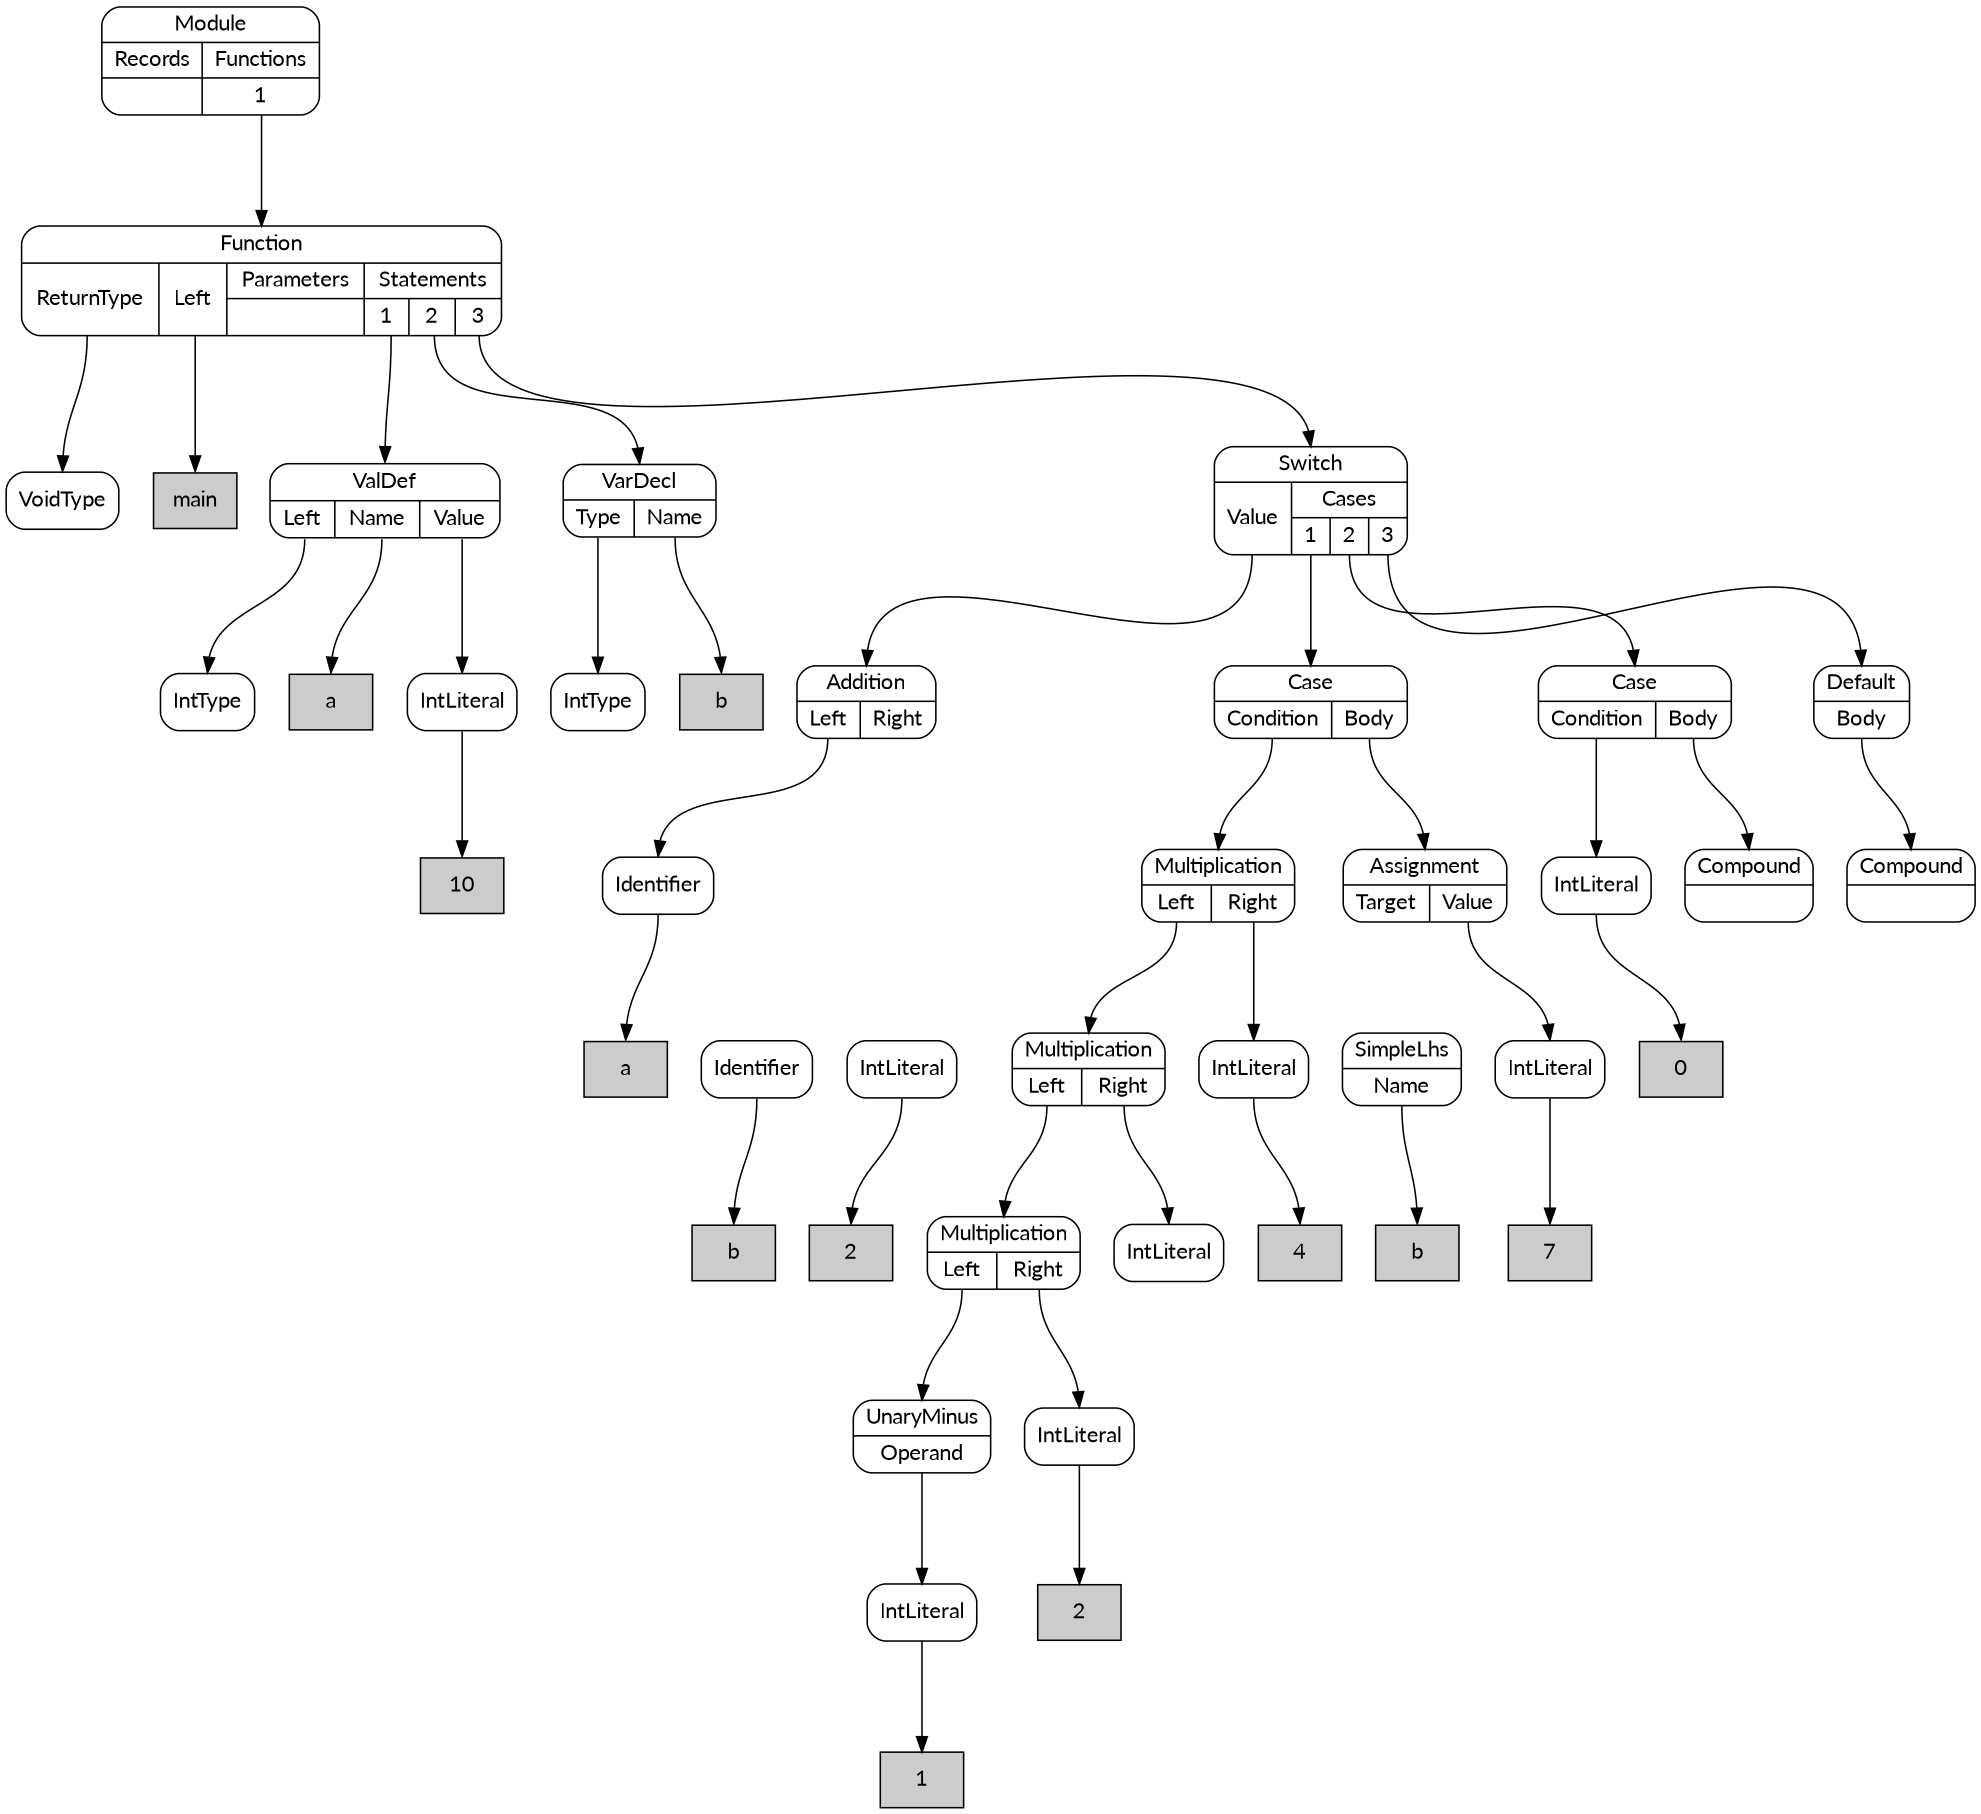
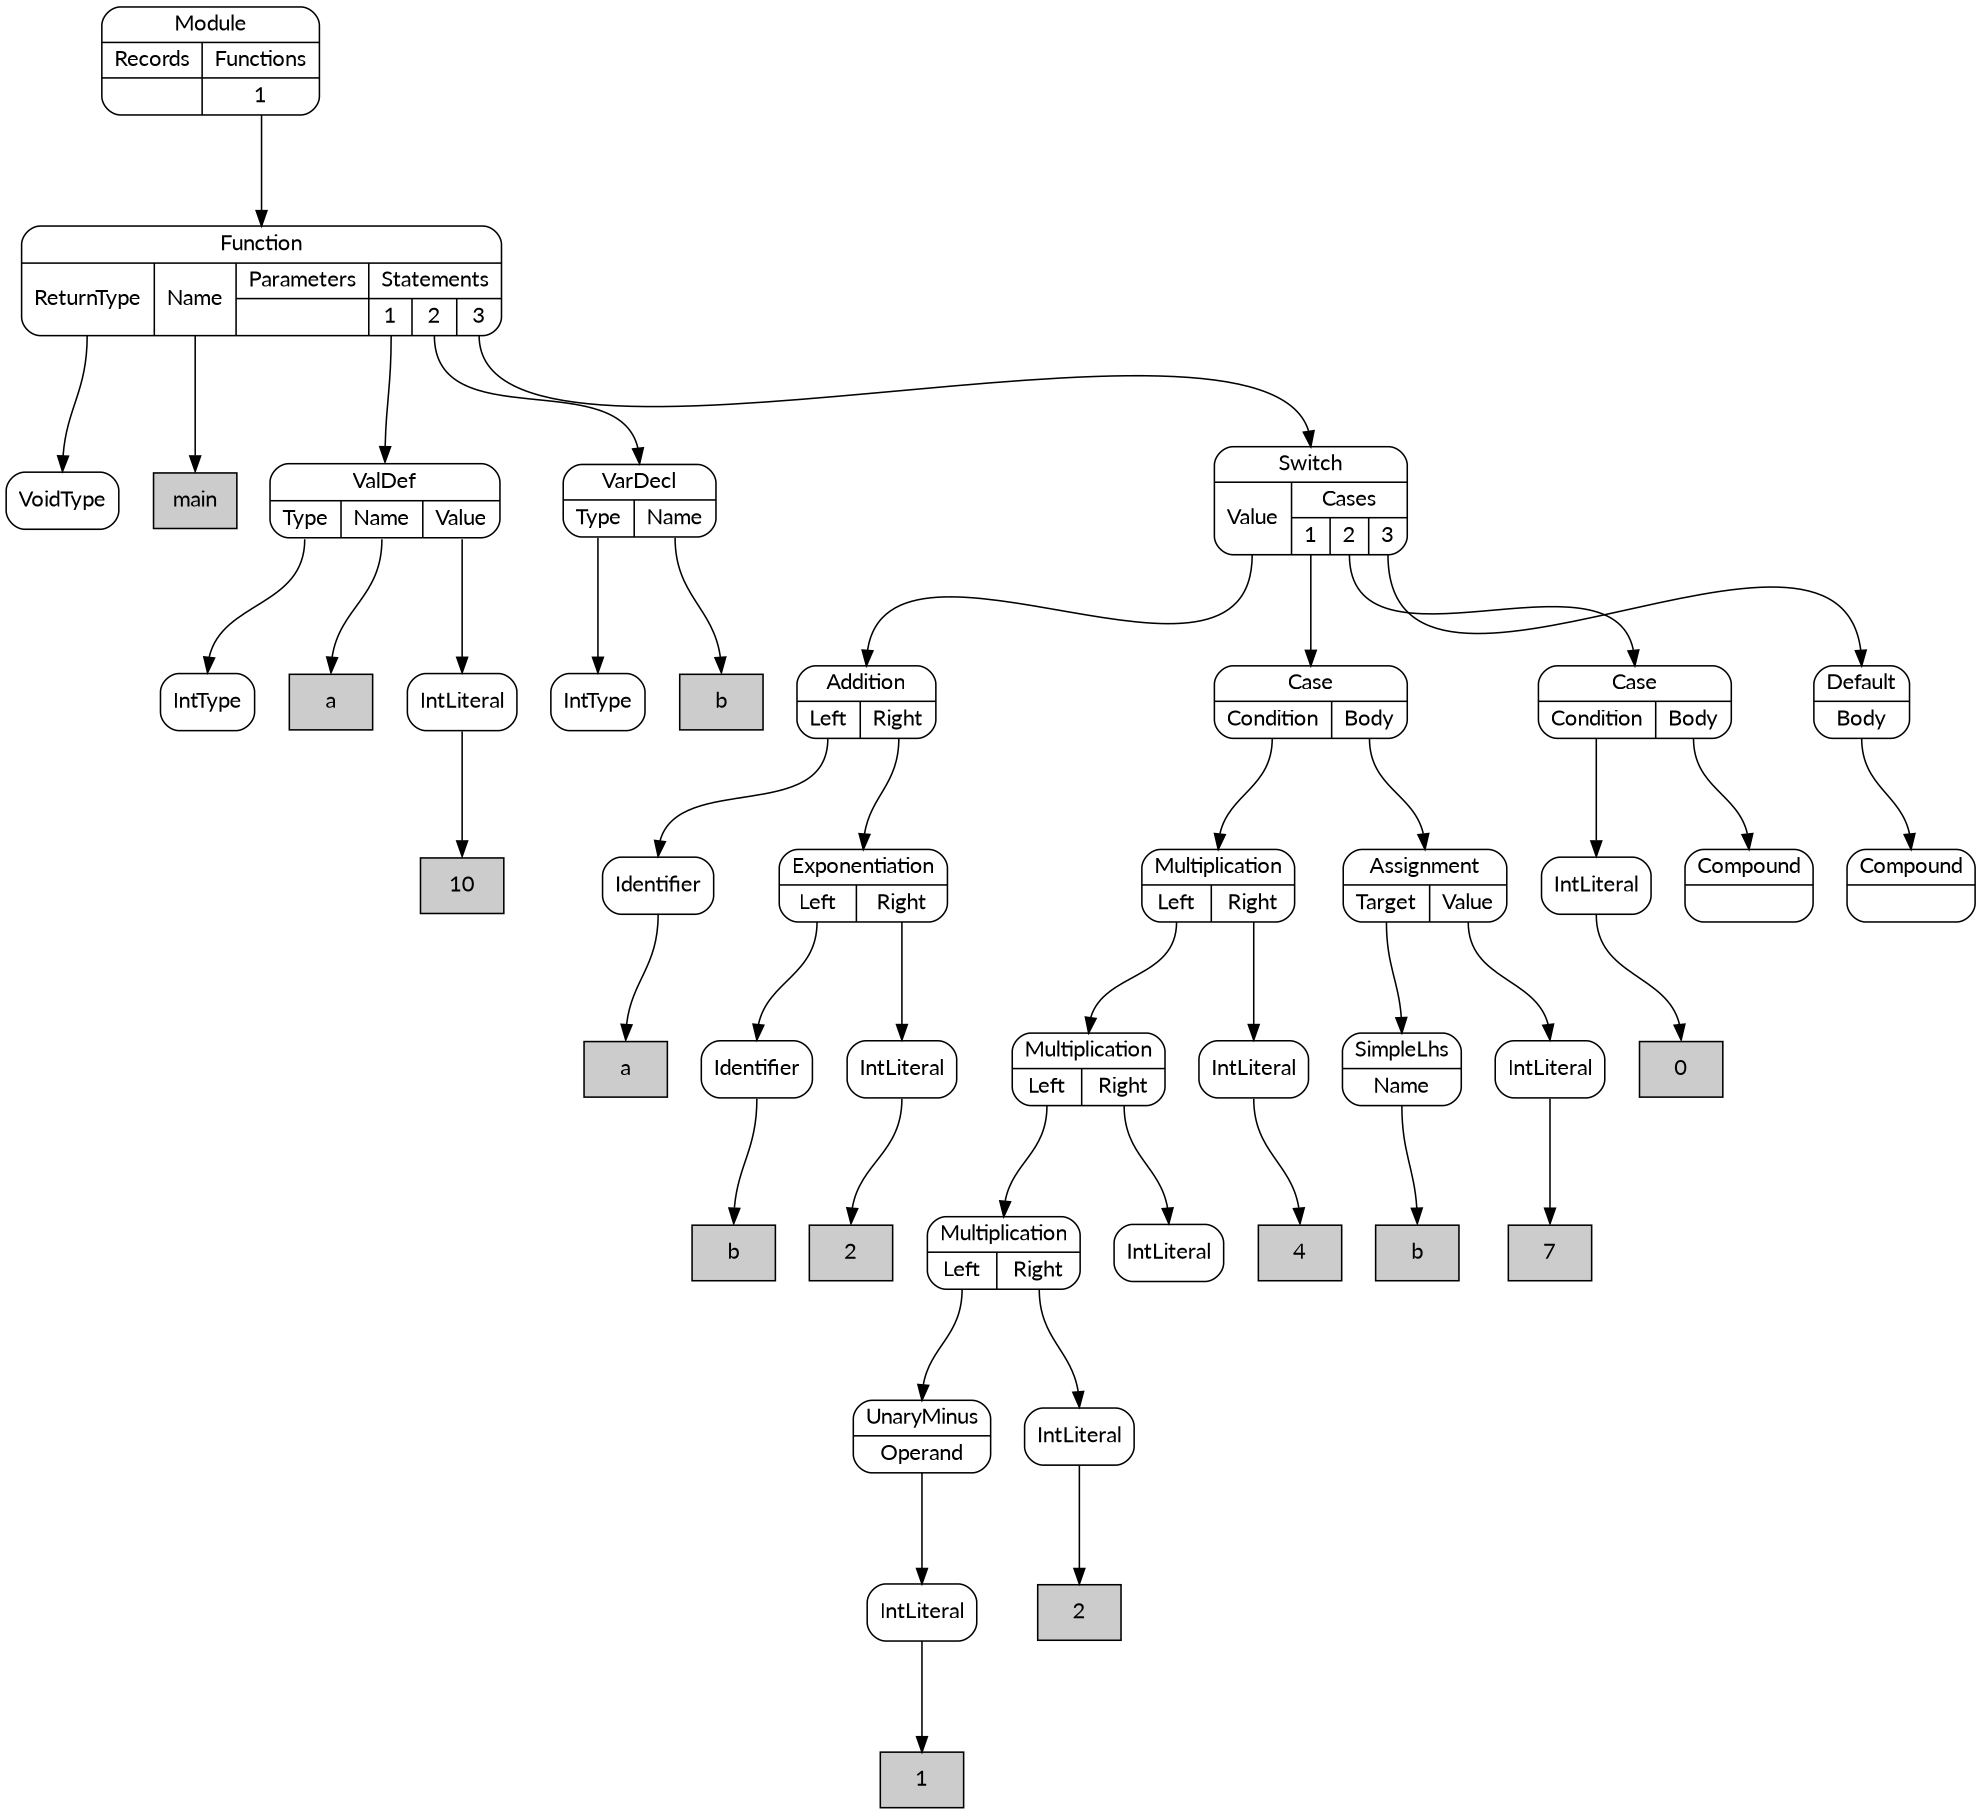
  digraph {
    fontname=Lato
    nodesep=0.3
    ordering=out
    ranksep=1
    node [fillcolor=white fontname=Lato shape=Mrecord style=filled]
    edge [fontname=Lato headport=n tailport="p0:s"]
    n1 [label=VoidType]
    n2 [fillcolor="#cccccc" label=main shape=box]
    n3 [label=IntType]
    n4 [fillcolor="#cccccc" label=a shape=box]
    n5 [fillcolor="#cccccc" label=10 shape=box]
    n6 [label=IntLiteral]
-   n7 [label="{ValDef|{<p0>Left|<p1>Name|<p2>Value}}"]
+   n7 [label="{ValDef|{<p0>Type|<p1>Name|<p2>Value}}"]
    n8 [label=IntType]
    n9 [fillcolor="#cccccc" label=b shape=box]
    n10 [label="{VarDecl|{<p0>Type|<p1>Name}}"]
    n11 [fillcolor="#cccccc" label=a shape=box]
    n12 [label=Identifier]
    n13 [fillcolor="#cccccc" label=b shape=box]
    n14 [label=Identifier]
    n15 [fillcolor="#cccccc" label=2 shape=box]
    n16 [label=IntLiteral]
+   n17 [label="{Exponentiation|{<p0>Left|<p1>Right}}"]
    n18 [label="{Addition|{<p0>Left|<p1>Right}}"]
    n19 [fillcolor="#cccccc" label=1 shape=box]
    n20 [label=IntLiteral]
    n21 [label="{UnaryMinus|{<p0>Operand}}"]
    n22 [fillcolor="#cccccc" label=2 shape=box]
    n23 [label=IntLiteral]
    n24 [label="{Multiplication|{<p0>Left|<p1>Right}}"]
    n25 [label=IntLiteral]
    n26 [label="{Multiplication|{<p0>Left|<p1>Right}}"]
    n27 [fillcolor="#cccccc" label=4 shape=box]
    n28 [label=IntLiteral]
    n29 [label="{Multiplication|{<p0>Left|<p1>Right}}"]
    n30 [fillcolor="#cccccc" label=b shape=box]
    n31 [label="{SimpleLhs|{<p0>Name}}"]
    n32 [fillcolor="#cccccc" label=7 shape=box]
    n33 [label=IntLiteral]
    n34 [label="{Assignment|{<p0>Target|<p1>Value}}"]
    n35 [label="{Case|{<p0>Condition|<p1>Body}}"]
    n36 [fillcolor="#cccccc" label=0 shape=box]
    n37 [label=IntLiteral]
    n38 [label="{Compound|{}}"]
    n39 [label="{Case|{<p0>Condition|<p1>Body}}"]
    n40 [label="{Compound|{}}"]
    n41 [label="{Default|{<p0>Body}}"]
    n42 [label="{Switch|{<p0>Value|{Cases|{<p1_0>1|<p1_1>2|<p1_2>3}}}}"]
-   n43 [label="{Function|{<p0>ReturnType|<p1>Left|{Parameters|{}}|{Statements|{<p3_0>1|<p3_1>2|<p3_2>3}}}}"]
+   n43 [label="{Function|{<p0>ReturnType|<p1>Name|{Parameters|{}}|{Statements|{<p3_0>1|<p3_1>2|<p3_2>3}}}}"]
    n44 [label="{Module|{{Records|{}}|{Functions|{<p1_0>1}}}}"]
    n6 -> n5 [tailport=s]
    n7 -> n3
    n7 -> n4 [tailport="p1:s"]
    n7 -> n6 [tailport="p2:s"]
    n10 -> n8
    n10 -> n9 [tailport="p1:s"]
    n12 -> n11 [tailport=s]
    n14 -> n13 [tailport=s]
    n16 -> n15 [tailport=s]
+   n17 -> n14
+   n17 -> n16 [tailport="p1:s"]
    n18 -> n12
+   n18 -> n17 [tailport="p1:s"]
    n20 -> n19 [tailport=s]
    n21 -> n20
    n23 -> n22 [tailport=s]
    n24 -> n21
    n24 -> n23 [tailport="p1:s"]
    n26 -> n24
    n26 -> n25 [tailport="p1:s"]
    n28 -> n27 [tailport=s]
    n29 -> n26
    n29 -> n28 [tailport="p1:s"]
    n31 -> n30
    n33 -> n32 [tailport=s]
+   n34 -> n31
    n34 -> n33 [tailport="p1:s"]
    n35 -> n29
    n35 -> n34 [tailport="p1:s"]
    n37 -> n36 [tailport=s]
    n39 -> n37
    n39 -> n38 [tailport="p1:s"]
    n41 -> n40
    n42 -> n18
    n42 -> n35 [tailport="p1_0:s"]
    n42 -> n39 [tailport="p1_1:s"]
    n42 -> n41 [tailport="p1_2:s"]
    n43 -> n1
    n43 -> n2 [tailport="p1:s"]
    n43 -> n7 [tailport="p3_0:s"]
    n43 -> n10 [tailport="p3_1:s"]
    n43 -> n42 [tailport="p3_2:s"]
    n44 -> n43 [tailport="p1_0:s"]
  }
